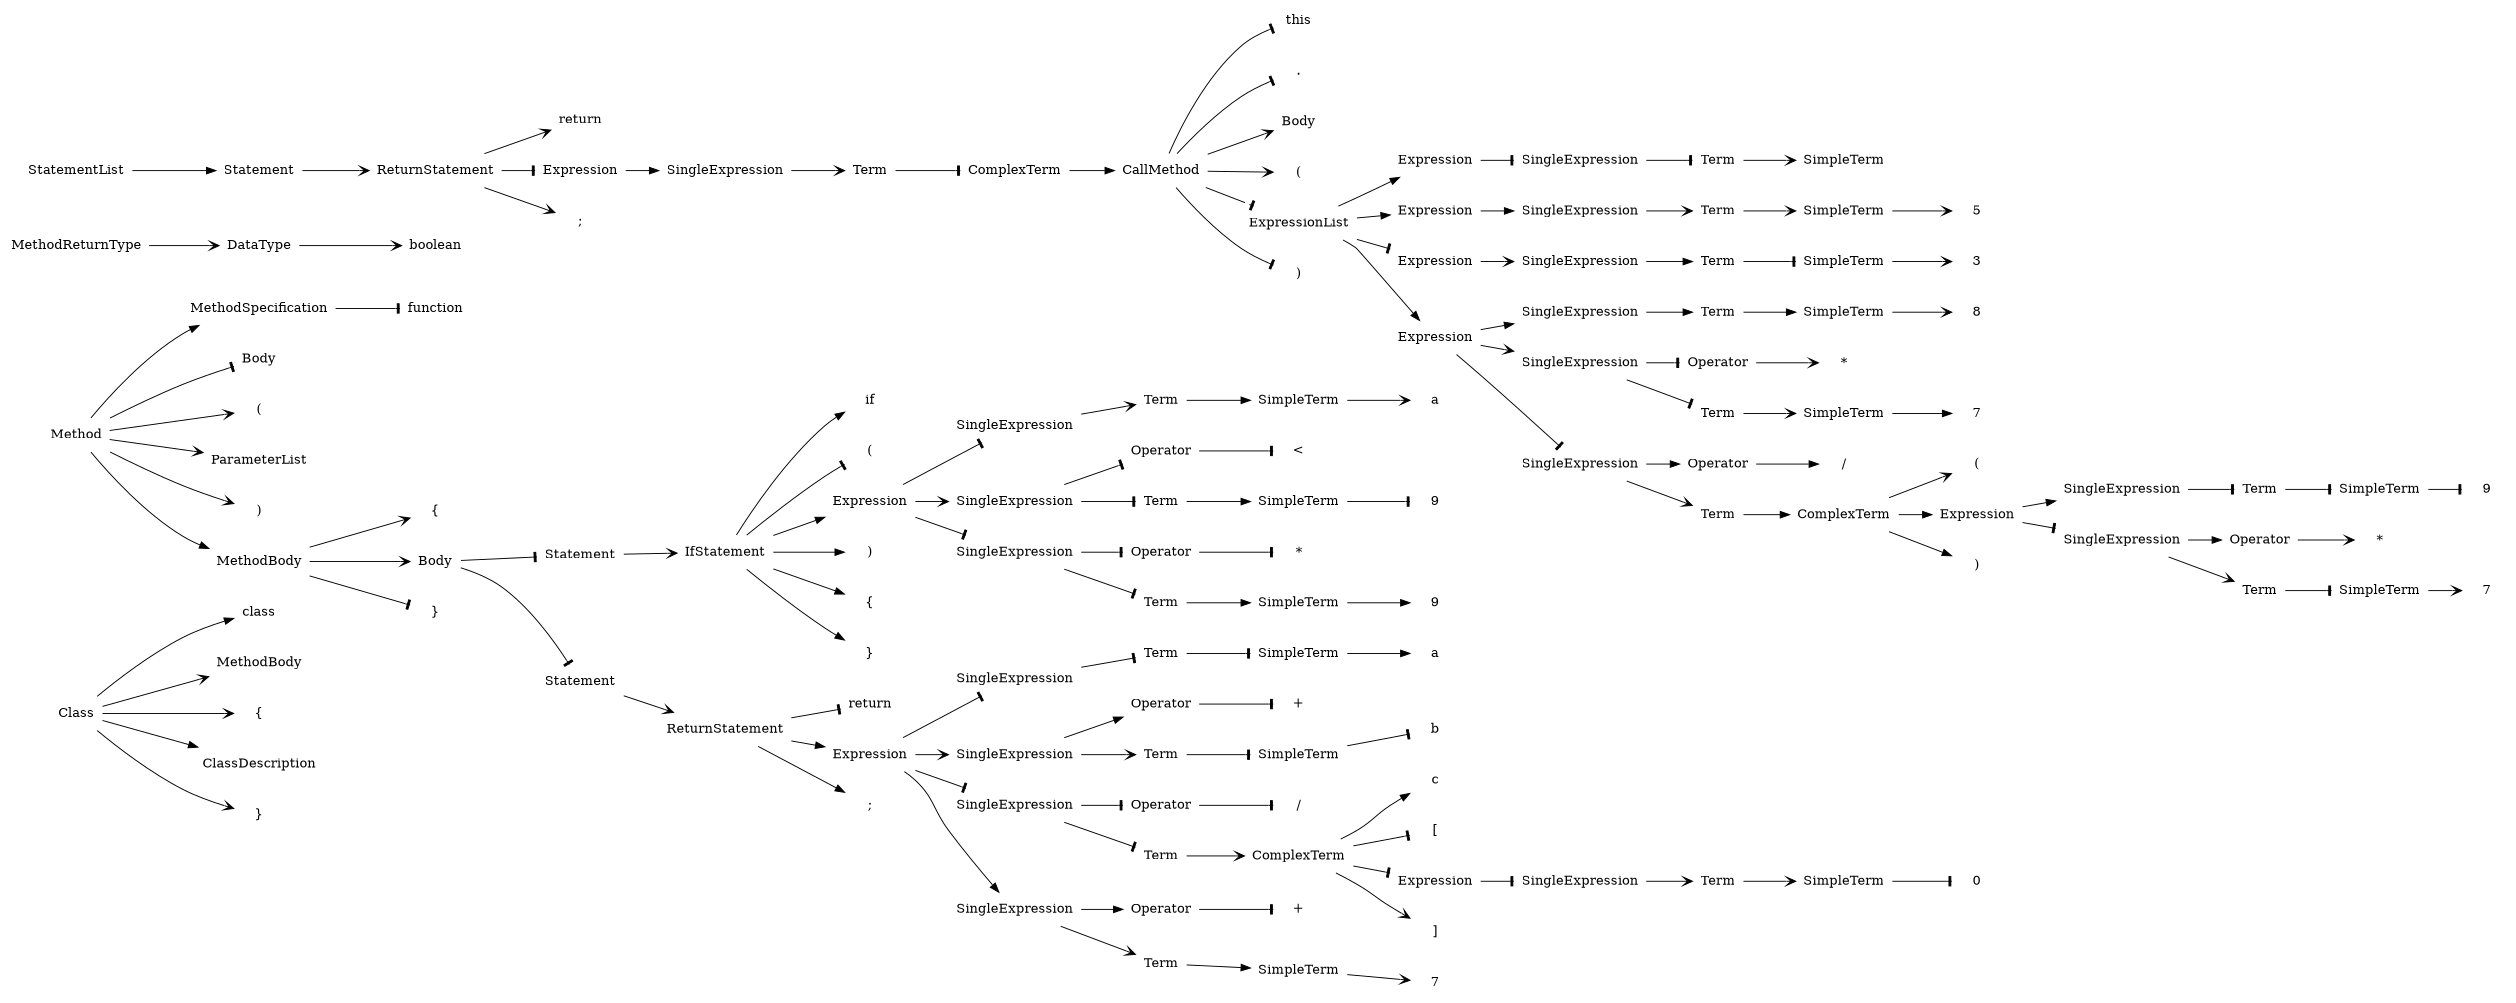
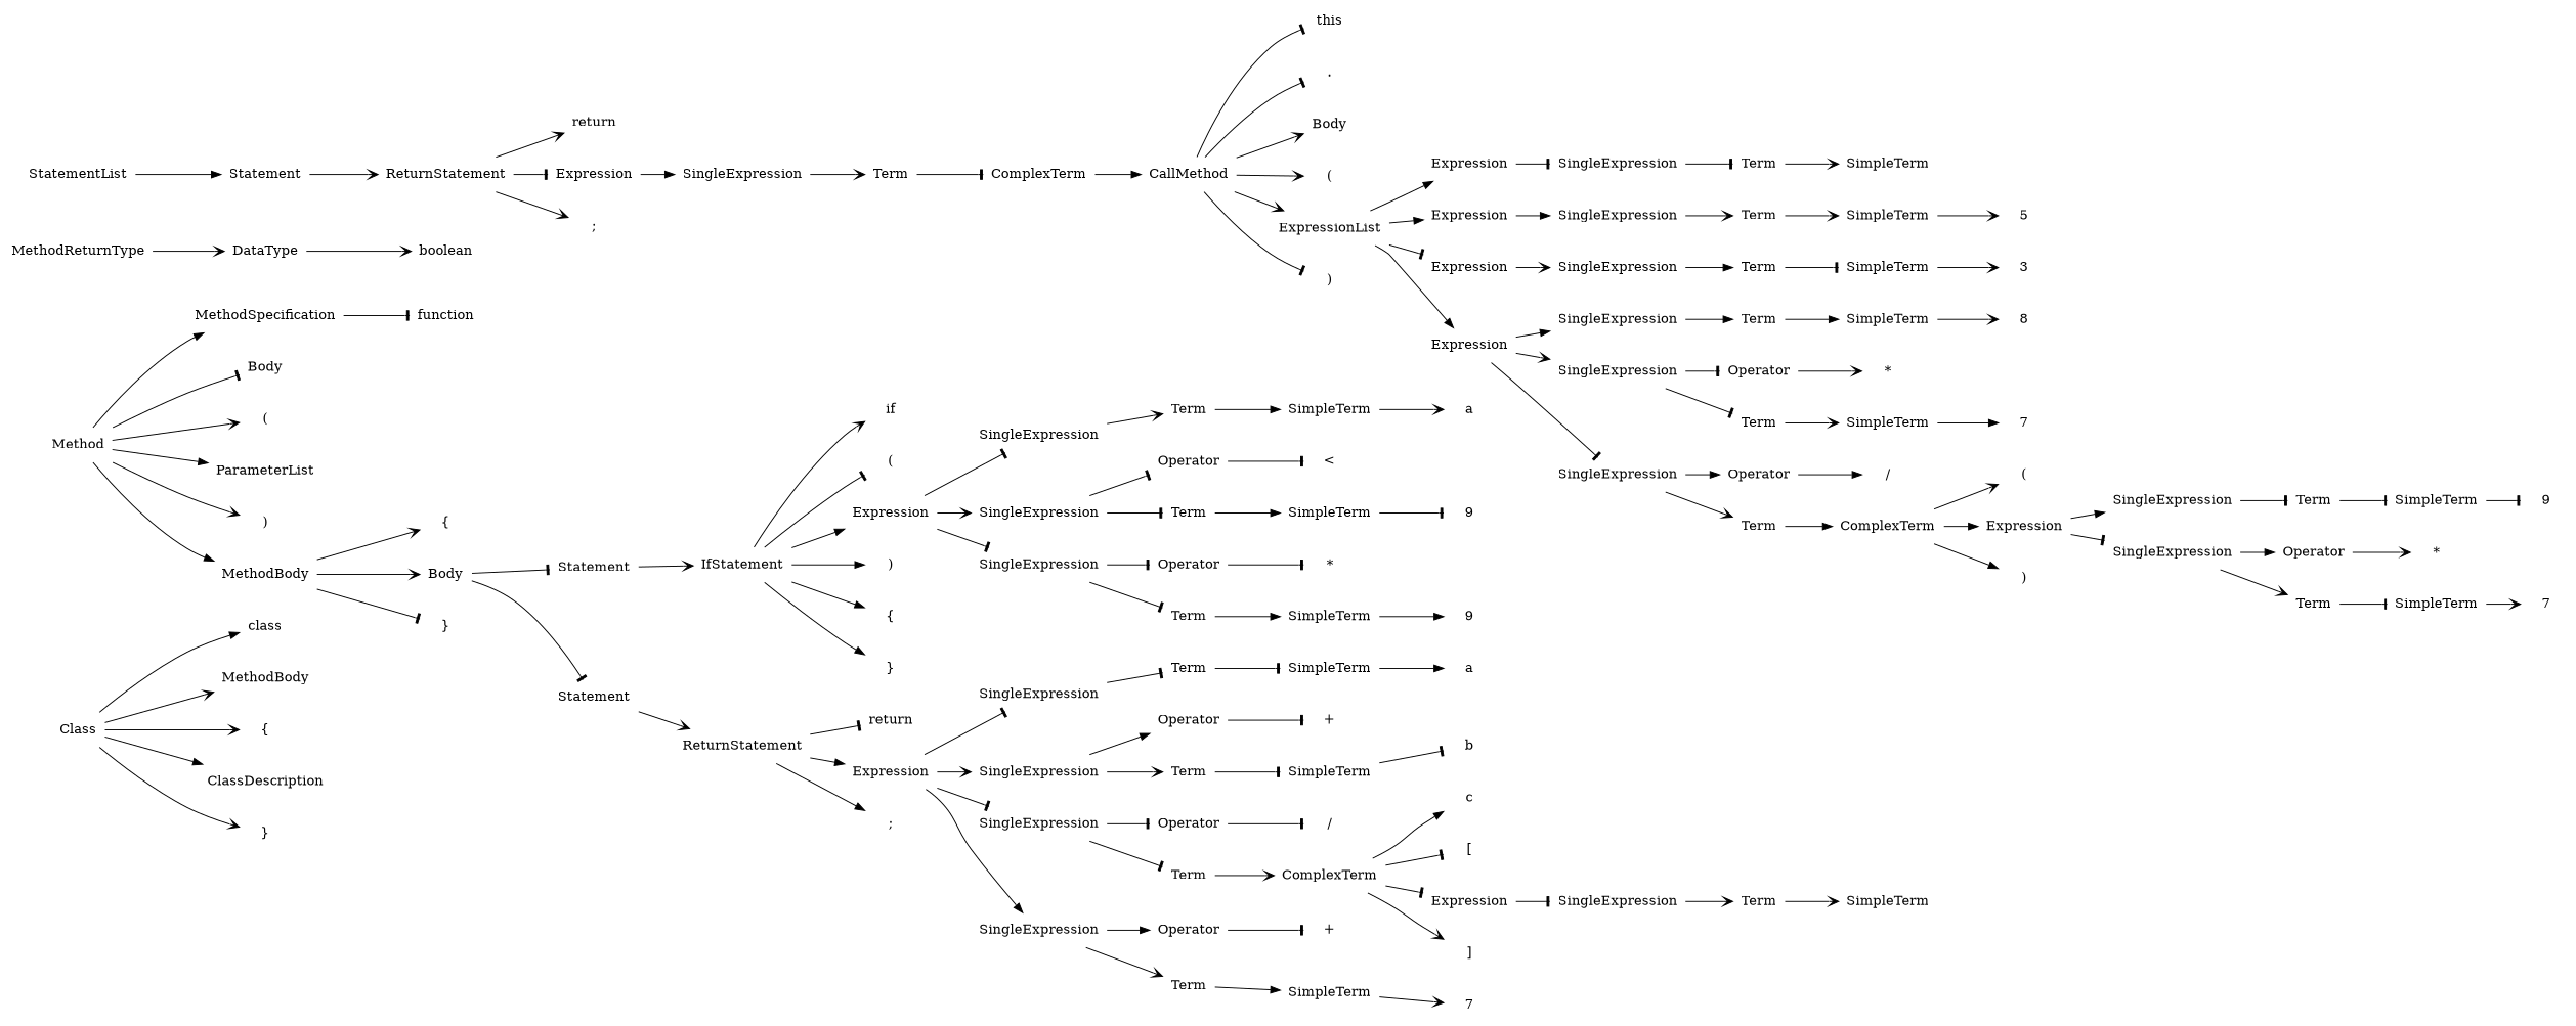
  digraph {
    rankdir=LR
    node [color=darkgreen shape=none]
    edge [arrowhead=tee]
    n1 [color=gray40 label=Class]
    n2 [label=class]
    n3 [color=black label=MethodBody]
    n4 [color=black label="{"]
    n5 [color=gray40 label=ClassDescription]
    n6 [color=gray40 label="}"]
    n7 [color=darkorange label=Method]
    n8 [color=gray40 label=MethodSpecification]
    n9 [color=gray40 label=Body]
    n10 [label="("]
    n11 [color=gray40 label=ParameterList]
    n12 [color=black label=")"]
    n13 [color=black label=MethodBody]
    n14 [label=function]
    n15 [label=MethodReturnType]
    n16 [label=DataType]
    n17 [color=darkorange label="{"]
    n18 [color=black label=Body]
    n19 [color=black label="}"]
    n20 [label=boolean]
    n21 [label=Statement]
    n22 [color=gray40 label=Statement]
    n23 [label=IfStatement]
    n24 [color=darkorange label=ReturnStatement]
    n25 [color=black label=if]
    n26 [label="("]
    n27 [label=Expression]
    n28 [label=")"]
    n29 [label="{"]
    n30 [color=darkorange label="}"]
    n31 [color=black label=SingleExpression]
    n32 [color=gray40 label=SingleExpression]
    n33 [color=darkorange label=SingleExpression]
    n34 [color=gray40 label=StatementList]
    n35 [color=black label=Statement]
    n36 [color=black label=Term]
    n37 [label=Operator]
    n38 [color=darkorange label=Term]
    n39 [color=black label=Operator]
    n40 [color=black label=Term]
    n41 [label=SimpleTerm]
    n42 [label=a]
    n43 [label="<"]
    n44 [color=darkorange label=SimpleTerm]
    n45 [label=9]
    n46 [color=gray40 label="*"]
    n47 [color=gray40 label=SimpleTerm]
    n48 [color=darkorange label=9]
    n49 [color=darkorange label=ReturnStatement]
    n50 [color=darkorange label=return]
    n51 [color=black label=Expression]
    n52 [color=gray40 label=";"]
    n53 [color=gray40 label=SingleExpression]
    n54 [label=Term]
    n55 [color=darkorange label=ComplexTerm]
    n56 [color=black label=CallMethod]
    n57 [color=gray40 label=this]
    n58 [color=darkorange label="."]
    n59 [color=gray40 label=Body]
    n60 [color=darkorange label="("]
    n61 [color=gray40 label=ExpressionList]
    n62 [label=")"]
    n63 [color=gray40 label=Expression]
    n64 [color=black label=Expression]
    n65 [label=Expression]
    n66 [color=black label=Expression]
    n67 [color=darkorange label=SingleExpression]
    n68 [label=SingleExpression]
    n69 [label=SingleExpression]
    n70 [color=black label=SingleExpression]
    n71 [color=darkorange label=SingleExpression]
    n72 [label=SingleExpression]
    n73 [color=darkorange label=Term]
    n74 [label=SimpleTerm]
    n75 [color=black label=Term]
    n76 [color=darkorange label=SimpleTerm]
    n77 [label=5]
    n78 [color=black label=Term]
    n79 [color=darkorange label=SimpleTerm]
    n80 [color=darkorange label=3]
    n81 [color=black label=Term]
    n82 [color=gray40 label=Operator]
    n83 [color=black label=Term]
    n84 [color=darkorange label=Operator]
    n85 [color=darkorange label=Term]
    n86 [color=black label=SimpleTerm]
    n87 [label=8]
    n88 [label="*"]
    n89 [label=SimpleTerm]
    n90 [color=gray40 label=7]
    n91 [color=gray40 label="/"]
    n92 [color=gray40 label=ComplexTerm]
    n93 [color=darkorange label="("]
    n94 [color=gray40 label=Expression]
    n95 [color=darkorange label=")"]
    n96 [color=gray40 label=SingleExpression]
    n97 [color=darkorange label=SingleExpression]
    n98 [label=Term]
    n99 [label=Operator]
    n100 [color=gray40 label=Term]
    n101 [color=gray40 label=SimpleTerm]
    n102 [color=black label=9]
    n103 [color=darkorange label="*"]
    n104 [color=black label=SimpleTerm]
    n105 [label=7]
    n106 [color=gray40 label=return]
    n107 [color=gray40 label=Expression]
    n108 [color=gray40 label=";"]
    n109 [color=gray40 label=SingleExpression]
    n110 [color=darkorange label=SingleExpression]
    n111 [label=SingleExpression]
    n112 [color=black label=SingleExpression]
    n113 [label=Term]
    n114 [color=gray40 label=Operator]
    n115 [label=Term]
    n116 [color=black label=Operator]
    n117 [color=gray40 label=Term]
    n118 [label=Operator]
    n119 [color=black label=Term]
    n120 [color=black label=SimpleTerm]
    n121 [color=darkorange label=a]
    n122 [color=darkorange label="+"]
    n123 [color=darkorange label=SimpleTerm]
    n124 [color=black label=b]
    n125 [color=gray40 label="/"]
    n126 [color=black label=ComplexTerm]
    n127 [color=gray40 label=c]
    n128 [label="["]
    n129 [color=darkorange label=Expression]
    n130 [color=gray40 label="]"]
    n131 [color=gray40 label=SingleExpression]
    n132 [color=darkorange label=Term]
    n133 [color=black label=SimpleTerm]
-   n134 [color=black label=0]
    n135 [color=black label="+"]
    n136 [color=darkorange label=SimpleTerm]
    n137 [label=7]
    n1 -> n2 [arrowhead=normal]
    n1 -> n3 [arrowhead=vee]
    n1 -> n4 [arrowhead=vee]
    n1 -> n5 [arrowhead=normal]
    n1 -> n6 [arrowhead=vee]
    n7 -> n8 [arrowhead=normal]
    n7 -> n9
    n7 -> n10 [arrowhead=vee]
-   n7 -> n11 [arrowhead=vee]
+   n7 -> n11 [arrowhead=normal]
    n7 -> n12 [arrowhead=vee]
    n7 -> n13 [arrowhead=normal]
    n8 -> n14
    n13 -> n17 [arrowhead=vee]
    n13 -> n18 [arrowhead=vee]
    n13 -> n19
    n15 -> n16 [arrowhead=vee]
    n16 -> n20 [arrowhead=vee]
    n18 -> n21
    n18 -> n22
    n21 -> n23 [arrowhead=vee]
    n22 -> n24 [arrowhead=vee]
-   n23 -> n25 [arrowhead=normal]
+   n23 -> n25 [arrowhead=vee]
    n23 -> n26
    n23 -> n27 [arrowhead=normal]
    n23 -> n28 [arrowhead=normal]
    n23 -> n29 [arrowhead=normal]
    n23 -> n30 [arrowhead=normal]
    n24 -> n106
    n24 -> n107 [arrowhead=normal]
    n24 -> n108 [arrowhead=normal]
    n27 -> n31
    n27 -> n32 [arrowhead=vee]
    n27 -> n33
    n31 -> n36 [arrowhead=vee]
    n32 -> n37
    n32 -> n38
    n33 -> n39
    n33 -> n40
    n34 -> n35 [arrowhead=normal]
    n35 -> n49 [arrowhead=vee]
    n36 -> n41 [arrowhead=normal]
    n37 -> n43
    n38 -> n44 [arrowhead=normal]
    n39 -> n46
    n40 -> n47 [arrowhead=normal]
    n41 -> n42 [arrowhead=vee]
    n44 -> n45
    n47 -> n48 [arrowhead=normal]
    n49 -> n50 [arrowhead=vee]
    n49 -> n51
    n49 -> n52 [arrowhead=vee]
    n51 -> n53 [arrowhead=normal]
    n53 -> n54 [arrowhead=vee]
    n54 -> n55
    n55 -> n56 [arrowhead=normal]
    n56 -> n57
    n56 -> n58
    n56 -> n59 [arrowhead=vee]
    n56 -> n60 [arrowhead=vee]
-   n56 -> n61
+   n56 -> n61 [arrowhead=vee]
    n56 -> n62
    n61 -> n63 [arrowhead=normal]
    n61 -> n64 [arrowhead=normal]
    n61 -> n65
    n61 -> n66 [arrowhead=normal]
    n63 -> n67
    n64 -> n68 [arrowhead=normal]
    n65 -> n69 [arrowhead=vee]
    n66 -> n70 [arrowhead=normal]
    n66 -> n71 [arrowhead=vee]
    n66 -> n72
    n67 -> n73
    n68 -> n75 [arrowhead=vee]
    n69 -> n78 [arrowhead=normal]
    n70 -> n81 [arrowhead=normal]
    n71 -> n82
    n71 -> n83
    n72 -> n84 [arrowhead=normal]
    n72 -> n85 [arrowhead=vee]
    n73 -> n74 [arrowhead=vee]
    n75 -> n76 [arrowhead=vee]
    n76 -> n77 [arrowhead=vee]
    n78 -> n79
    n79 -> n80 [arrowhead=vee]
    n81 -> n86 [arrowhead=normal]
    n82 -> n88 [arrowhead=vee]
    n83 -> n89 [arrowhead=vee]
    n84 -> n91 [arrowhead=normal]
    n85 -> n92 [arrowhead=normal]
    n86 -> n87 [arrowhead=vee]
    n89 -> n90 [arrowhead=normal]
    n92 -> n93 [arrowhead=vee]
    n92 -> n94 [arrowhead=normal]
    n92 -> n95 [arrowhead=normal]
    n94 -> n96 [arrowhead=normal]
    n94 -> n97
    n96 -> n98
    n97 -> n99 [arrowhead=normal]
    n97 -> n100 [arrowhead=vee]
    n98 -> n101
    n99 -> n103 [arrowhead=vee]
    n100 -> n104
    n101 -> n102
    n104 -> n105 [arrowhead=vee]
    n107 -> n109
    n107 -> n110 [arrowhead=vee]
    n107 -> n111
    n107 -> n112 [arrowhead=normal]
    n109 -> n113
    n110 -> n114 [arrowhead=normal]
    n110 -> n115 [arrowhead=vee]
    n111 -> n116
    n111 -> n117
    n112 -> n118 [arrowhead=normal]
    n112 -> n119 [arrowhead=vee]
    n113 -> n120
    n114 -> n122
    n115 -> n123
    n116 -> n125
    n117 -> n126 [arrowhead=vee]
    n118 -> n135
    n119 -> n136 [arrowhead=normal]
    n120 -> n121 [arrowhead=normal]
    n123 -> n124
    n126 -> n127 [arrowhead=normal]
    n126 -> n128
    n126 -> n129
    n126 -> n130 [arrowhead=vee]
    n129 -> n131
    n131 -> n132 [arrowhead=vee]
    n132 -> n133 [arrowhead=vee]
-   n133 -> n134
    n136 -> n137 [arrowhead=vee]
  }
